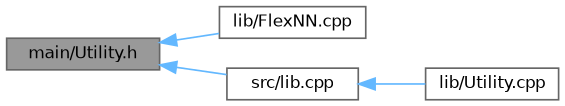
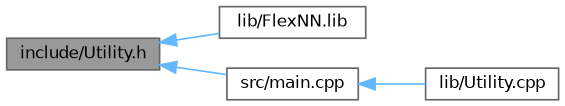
  digraph {
    rankdir=LR
    node [color=grey40 fillcolor=white fontname=Helvetica fontsize=10 shape=box style=filled]
    edge [color=steelblue1 dir=back fontname=Helvetica fontsize=10 labelfontname=Helvetica labelfontsize=10 style=solid]
-   n1 [color=gray40 fillcolor=grey60 fontcolor=black height=0.2 label="main/Utility.h" width=0.4]
-   n2 [height=0.2 label="lib/FlexNN.cpp" width=0.4]
-   n3 [height=0.2 label="src/lib.cpp" width=0.4]
+   n1 [color=gray40 fillcolor=grey60 fontcolor=black height=0.2 label="include/Utility.h" width=0.4]
+   n2 [height=0.2 label="lib/FlexNN.lib" width=0.4]
+   n3 [height=0.2 label="src/main.cpp" width=0.4]
    n4 [height=0.2 label="lib/Utility.cpp" width=0.4]
    n1 -> n2
    n1 -> n3
    n3 -> n4
  }
